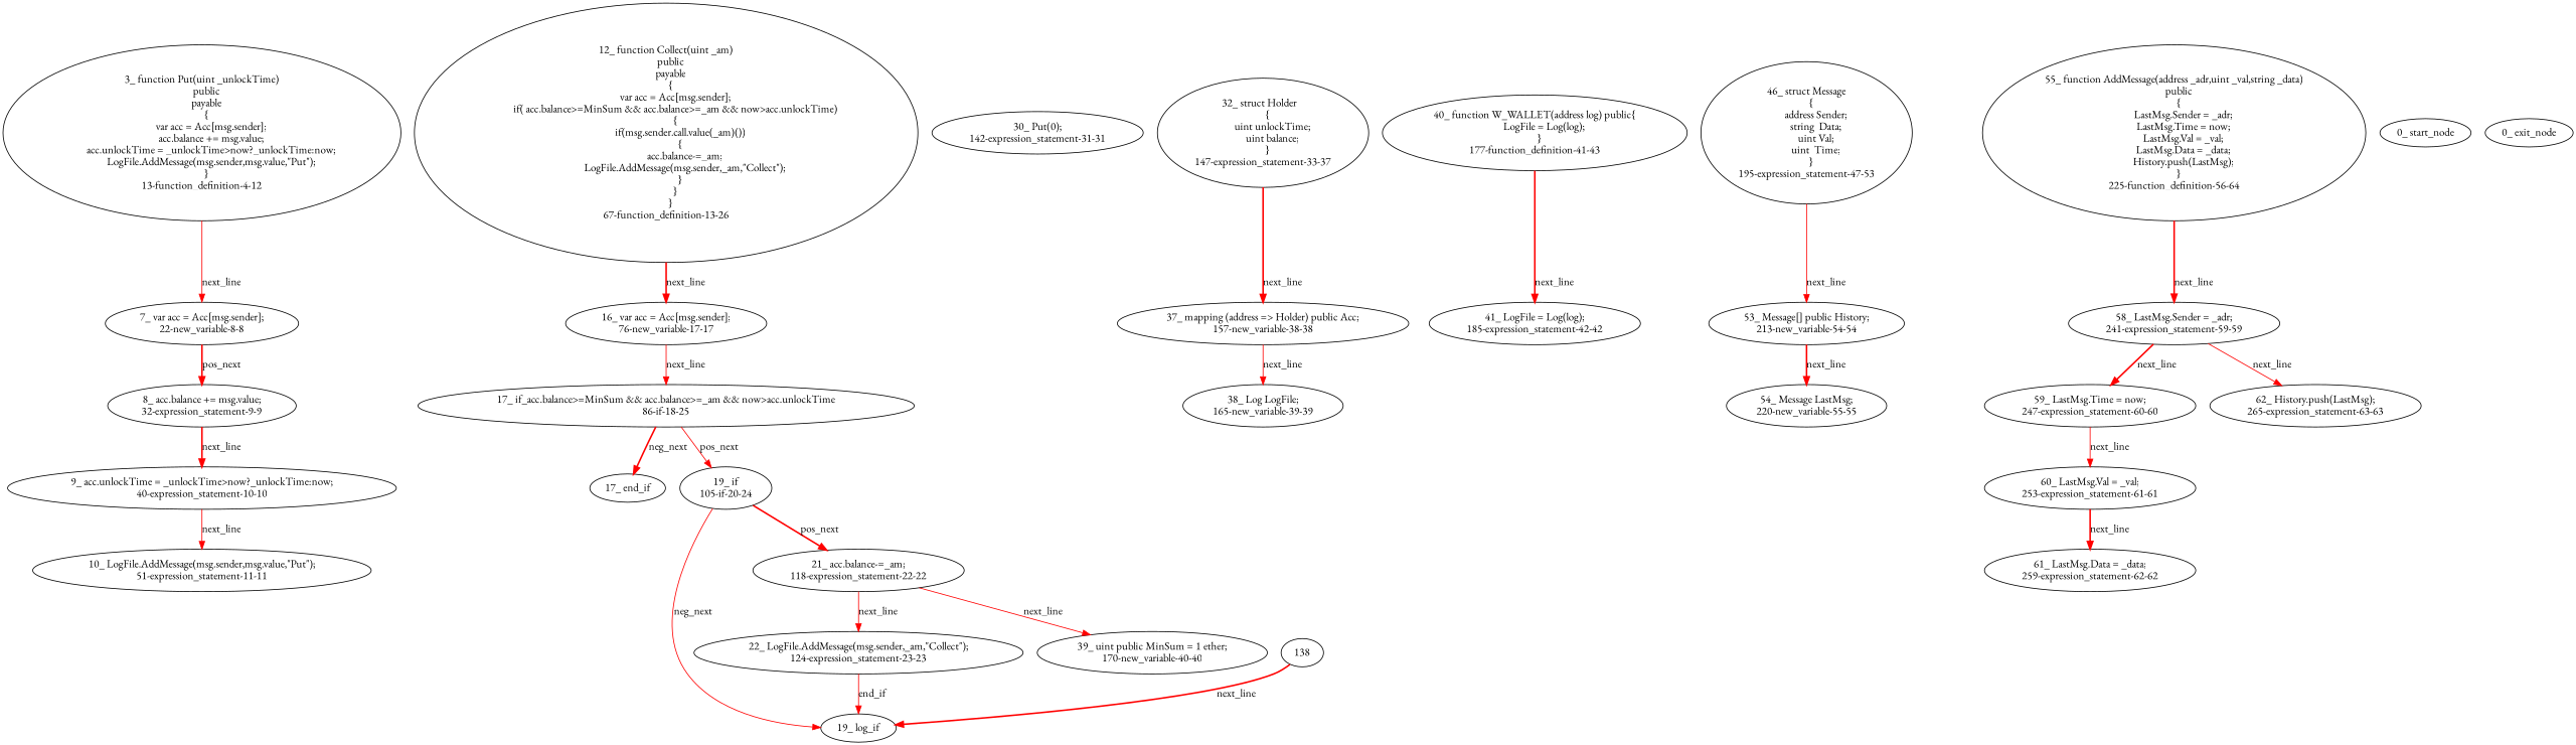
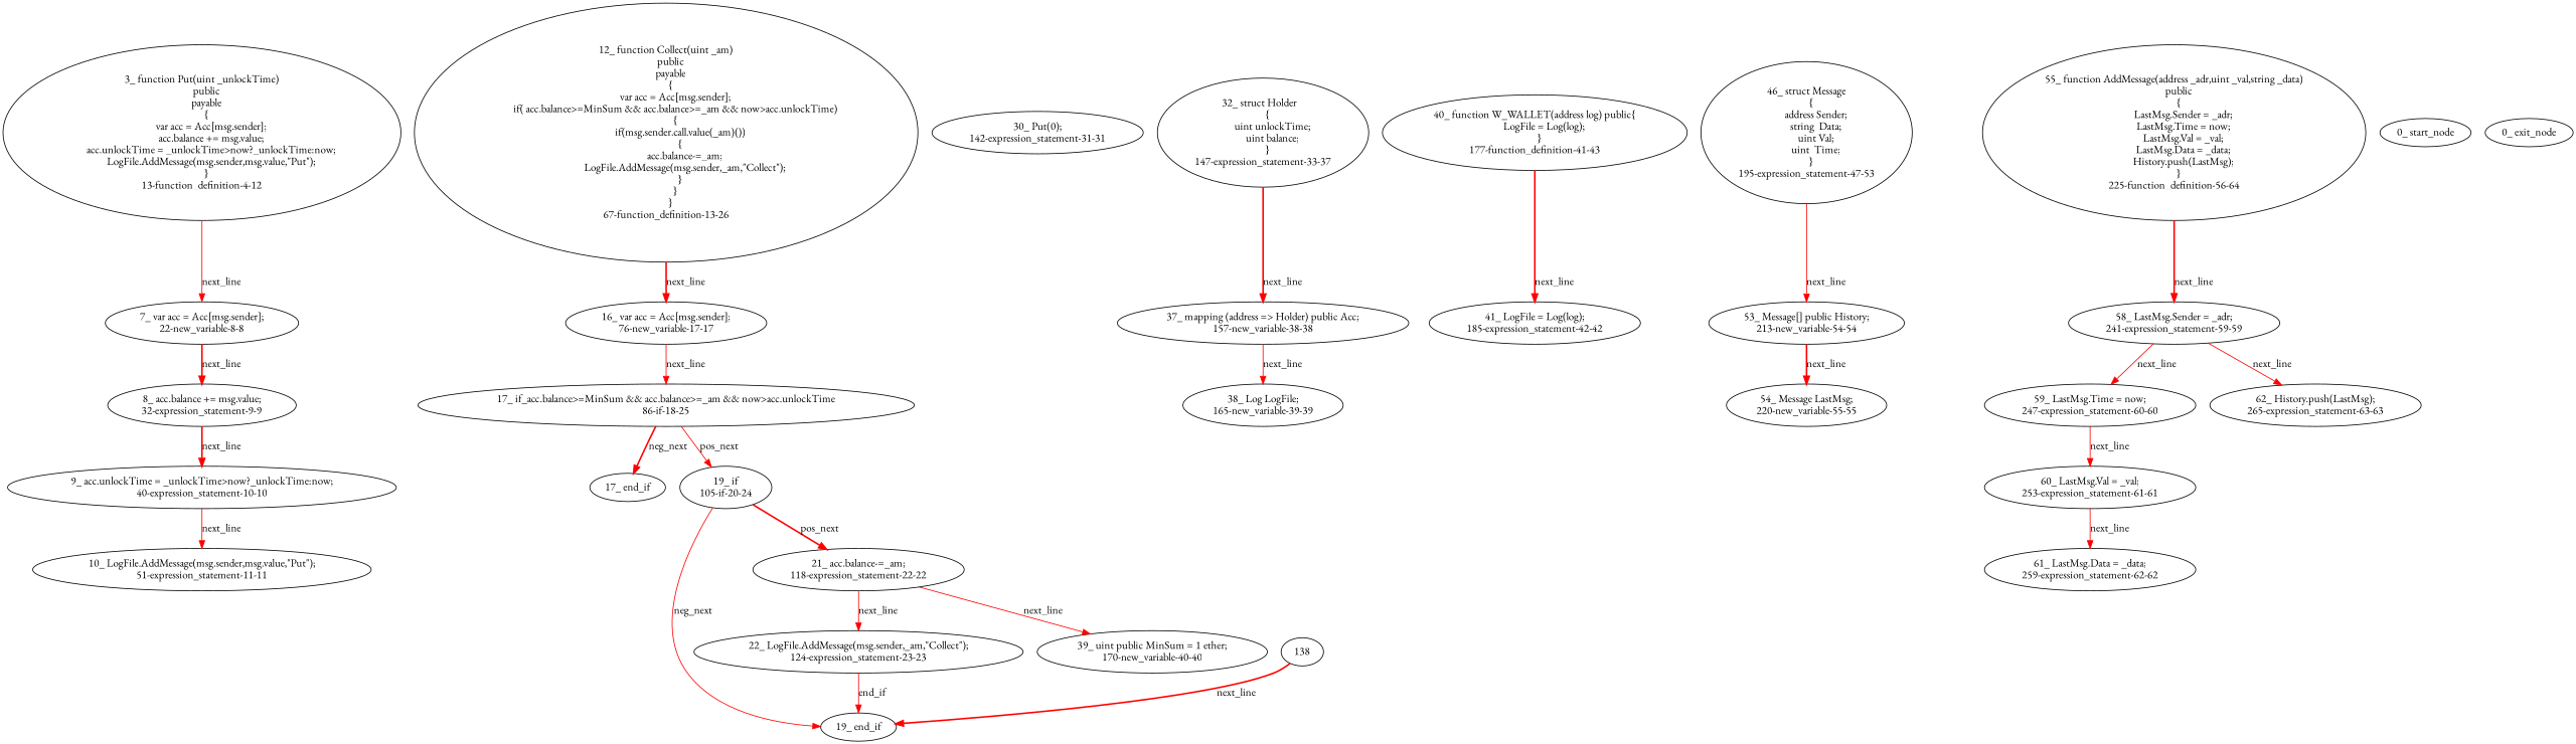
  digraph {
    fontname="EB Garamond"
    node [fontname="EB Garamond" type_label=expression_statement]
    edge [color=red controlflow_type=next_line edge_type=CFG_edge fontname="EB Garamond" style=solid]
    n1 [label="3_ function Put(uint _unlockTime)\n    public\n    payable\n    {\n        var acc = Acc[msg.sender];\n        acc.balance += msg.value;\n        acc.unlockTime = _unlockTime>now?_unlockTime:now;\n        LogFile.AddMessage(msg.sender,msg.value,\"Put\");\n    }\n13-function_definition-4-12" method="Put(uint _unlockTime)" type_label=function_definition]
    n2 [label="7_ var acc = Acc[msg.sender];\n22-new_variable-8-8" method="Put(uint _unlockTime)" type_label=new_variable]
    n3 [label="8_ acc.balance += msg.value;\n32-expression_statement-9-9" method="Put(uint _unlockTime)"]
    n4 [label="9_ acc.unlockTime = _unlockTime>now?_unlockTime:now;\n40-expression_statement-10-10" method="Put(uint _unlockTime)"]
    n5 [label="10_ LogFile.AddMessage(msg.sender,msg.value,\"Put\");\n51-expression_statement-11-11" method="Put(uint _unlockTime)"]
    n6 [label="12_ function Collect(uint _am)\n    public\n    payable\n    {\n        var acc = Acc[msg.sender];\n        if( acc.balance>=MinSum && acc.balance>=_am && now>acc.unlockTime)\n        {\n            if(msg.sender.call.value(_am)())\n            {\n                acc.balance-=_am;\n                LogFile.AddMessage(msg.sender,_am,\"Collect\");\n            }\n        }\n    }\n67-function_definition-13-26" method="Collect(uint _am)" type_label=function_definition]
    n7 [label="16_ var acc = Acc[msg.sender];\n76-new_variable-17-17" method="Collect(uint _am)" type_label=new_variable]
    n8 [label="17_ if_acc.balance>=MinSum && acc.balance>=_am && now>acc.unlockTime\n86-if-18-25" method="Collect(uint _am)" type_label=if]
    n9 [label="17_ end_if" method="Collect(uint _am)" type_label=end_if]
    n10 [label="19_ if\n105-if-20-24" method="Collect(uint _am)" type_label=if]
-   n11 [label="19_ log_if" method="Collect(uint _am)" type_label=end_if]
+   n11 [label="19_ end_if" method="Collect(uint _am)" type_label=end_if]
    n12 [label="21_ acc.balance-=_am;\n118-expression_statement-22-22" method="Collect(uint _am)"]
    n13 [label="22_ LogFile.AddMessage(msg.sender,_am,\"Collect\");\n124-expression_statement-23-23" method="Collect(uint _am)"]
    n14 [label="39_ uint public MinSum = 1 ether;\n170-new_variable-40-40" type_label=new_variable]
    138 [type_label=""]
    n16 [label="30_ Put(0);\n142-expression_statement-31-31"]
    n17 [label="32_ struct Holder   \n    {\n        uint unlockTime;\n        uint balance;\n    }\n147-expression_statement-33-37" method="Holder()"]
    n18 [label="37_ mapping (address => Holder) public Acc;\n157-new_variable-38-38" type_label=new_variable]
    n19 [label="38_ Log LogFile;\n165-new_variable-39-39" type_label=new_variable]
    n20 [label="40_ function W_WALLET(address log) public{\n        LogFile = Log(log);\n    }\n177-function_definition-41-43" method="W_WALLET(address log)" type_label=function_definition]
    n21 [label="41_ LogFile = Log(log);\n185-expression_statement-42-42" method="W_WALLET(address log)"]
    n22 [label="46_ struct Message\n    {\n        address Sender;\n        string  Data;\n        uint Val;\n        uint  Time;\n    }\n195-expression_statement-47-53" method="Message()"]
    n23 [label="53_ Message[] public History;\n213-new_variable-54-54" type_label=new_variable]
    n24 [label="54_ Message LastMsg;\n220-new_variable-55-55" type_label=new_variable]
    n25 [label="55_ function AddMessage(address _adr,uint _val,string _data)\n    public\n    {\n        LastMsg.Sender = _adr;\n        LastMsg.Time = now;\n        LastMsg.Val = _val;\n        LastMsg.Data = _data;\n        History.push(LastMsg);\n    }\n225-function_definition-56-64" method="AddMessage(address _adr,uint _val,string _data)" type_label=function_definition]
    n26 [label="58_ LastMsg.Sender = _adr;\n241-expression_statement-59-59" method="AddMessage(address _adr,uint _val,string _data)"]
    n27 [label="59_ LastMsg.Time = now;\n247-expression_statement-60-60" method="AddMessage(address _adr,uint _val,string _data)"]
    n28 [label="62_ History.push(LastMsg);\n265-expression_statement-63-63" method="AddMessage(address _adr,uint _val,string _data)"]
    n29 [label="60_ LastMsg.Val = _val;\n253-expression_statement-61-61" method="AddMessage(address _adr,uint _val,string _data)"]
    n30 [label="61_ LastMsg.Data = _data;\n259-expression_statement-62-62" method="AddMessage(address _adr,uint _val,string _data)"]
    n31 [label="0_ start_node" type_label=start]
    n32 [label="0_ exit_node" type_label=exit]
    n1 -> n2 [label=next_line]
-   n2 -> n3 [label=pos_next style=bold]
+   n2 -> n3 [label=next_line style=bold]
    n3 -> n4 [label=next_line style=bold]
    n4 -> n5 [label=next_line]
    n6 -> n7 [label=next_line style=bold]
    n7 -> n8 [label=next_line]
    n8 -> n9 [controlflow_type=neg_next label=neg_next style=bold]
    n8 -> n10 [controlflow_type=pos_next label=pos_next]
    n10 -> n11 [controlflow_type=neg_next label=neg_next]
    n10 -> n12 [controlflow_type=pos_next label=pos_next style=bold]
    n12 -> n13 [label=next_line]
    n12 -> n14 [label=next_line]
    n13 -> n11 [controlflow_type=end_if label=end_if]
    138 -> n11 [label=next_line style=bold]
    n17 -> n18 [label=next_line style=bold]
    n18 -> n19 [label=next_line]
    n20 -> n21 [label=next_line style=bold]
    n22 -> n23 [label=next_line]
    n23 -> n24 [label=next_line style=bold]
    n25 -> n26 [label=next_line style=bold]
-   n26 -> n27 [label=next_line style=bold]
+   n26 -> n27 [label=next_line]
    n26 -> n28 [label=next_line]
    n27 -> n29 [label=next_line]
-   n29 -> n30 [label=next_line style=bold]
+   n29 -> n30 [label=next_line]
  }
